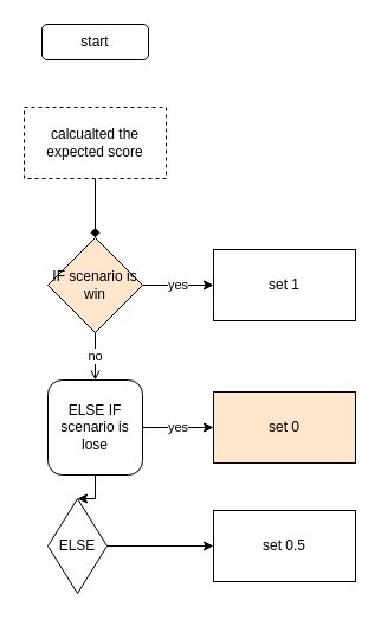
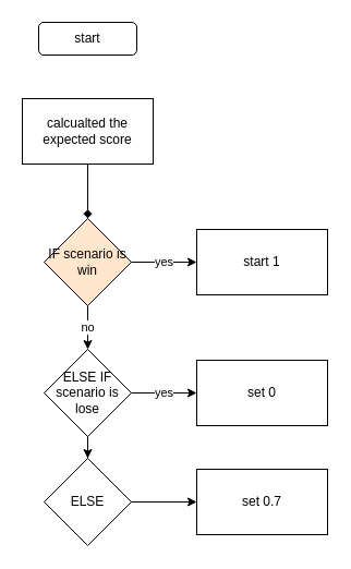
  <mxCell id="0" />
  <mxCell id="1" parent="0" />
  <mxCell id="2" value="start" style="rounded=1;whiteSpace=wrap;html=1;" vertex="1" parent="1"><mxGeometry x="35" y="20" width="90" height="30" as="geometry" /></mxCell>
  <mxCell id="3" value="" style="edgeStyle=orthogonalEdgeStyle;rounded=0;orthogonalLoop=1;jettySize=auto;html=1;endArrow=diamond;" edge="1" parent="1" source="4" target="7"><mxGeometry relative="1" as="geometry" /></mxCell>
- <mxCell id="4" value="calcualted the expected score" style="rounded=0;whiteSpace=wrap;html=1;dashed=1;" vertex="1" parent="1"><mxGeometry x="20" y="90" width="120" height="60" as="geometry" /></mxCell>
+ <mxCell id="4" value="calcualted the expected score" style="rounded=0;whiteSpace=wrap;html=1;" vertex="1" parent="1"><mxGeometry x="20" y="90" width="120" height="60" as="geometry" /></mxCell>
  <mxCell id="5" value="yes" style="edgeStyle=orthogonalEdgeStyle;rounded=0;orthogonalLoop=1;jettySize=auto;html=1;" edge="1" parent="1" source="7" target="8"><mxGeometry relative="1" as="geometry" /></mxCell>
- <mxCell id="6" value="no" style="edgeStyle=orthogonalEdgeStyle;rounded=0;orthogonalLoop=1;jettySize=auto;html=1;endArrow=open;" edge="1" parent="1" source="7" target="11"><mxGeometry relative="1" as="geometry" /></mxCell>
+ <mxCell id="6" value="no" style="edgeStyle=orthogonalEdgeStyle;rounded=0;orthogonalLoop=1;jettySize=auto;html=1;" edge="1" parent="1" source="7" target="11"><mxGeometry relative="1" as="geometry" /></mxCell>
  <mxCell id="7" value="IF scenario is win" style="rhombus;whiteSpace=wrap;html=1;rounded=0;fillColor=#ffe6cc;" vertex="1" parent="1"><mxGeometry x="40" y="200" width="80" height="80" as="geometry" /></mxCell>
- <mxCell id="8" value="set 1" style="whiteSpace=wrap;html=1;rounded=0;" vertex="1" parent="1"><mxGeometry x="180" y="210" width="120" height="60" as="geometry" /></mxCell>
+ <mxCell id="8" value="start 1" style="whiteSpace=wrap;html=1;rounded=0;" vertex="1" parent="1"><mxGeometry x="180" y="210" width="120" height="60" as="geometry" /></mxCell>
  <mxCell id="9" value="yes" style="edgeStyle=orthogonalEdgeStyle;rounded=0;orthogonalLoop=1;jettySize=auto;html=1;" edge="1" parent="1" source="11" target="12"><mxGeometry relative="1" as="geometry" /></mxCell>
  <mxCell id="10" value="" style="edgeStyle=orthogonalEdgeStyle;rounded=0;orthogonalLoop=1;jettySize=auto;html=1;" edge="1" parent="1" source="11" target="14"><mxGeometry relative="1" as="geometry" /></mxCell>
- <mxCell id="11" value="ELSE IF scenario is lose" style="whiteSpace=wrap;html=1;rounded=1;" vertex="1" parent="1"><mxGeometry x="40" y="320" width="80" height="80" as="geometry" /></mxCell>
- <mxCell id="12" value="set 0" style="whiteSpace=wrap;html=1;rounded=0;fillColor=#ffe6cc;" vertex="1" parent="1"><mxGeometry x="180" y="330" width="120" height="60" as="geometry" /></mxCell>
+ <mxCell id="11" value="ELSE IF scenario is lose" style="rhombus;whiteSpace=wrap;html=1;rounded=0;" vertex="1" parent="1"><mxGeometry x="40" y="320" width="80" height="80" as="geometry" /></mxCell>
+ <mxCell id="12" value="set 0" style="whiteSpace=wrap;html=1;rounded=0;" vertex="1" parent="1"><mxGeometry x="180" y="330" width="120" height="60" as="geometry" /></mxCell>
  <mxCell id="13" value="" style="edgeStyle=orthogonalEdgeStyle;rounded=0;orthogonalLoop=1;jettySize=auto;html=1;" edge="1" parent="1" source="14" target="15"><mxGeometry relative="1" as="geometry" /></mxCell>
- <mxCell id="14" value="ELSE" style="rhombus;whiteSpace=wrap;html=1;rounded=0;" vertex="1" parent="1"><mxGeometry x="40" y="420" width="50" height="80" as="geometry" /></mxCell>
- <mxCell id="15" value="set 0.5" style="whiteSpace=wrap;html=1;rounded=0;" vertex="1" parent="1"><mxGeometry x="180" y="430" width="120" height="60" as="geometry" /></mxCell>
+ <mxCell id="14" value="ELSE" style="rhombus;whiteSpace=wrap;html=1;rounded=0;" vertex="1" parent="1"><mxGeometry x="40" y="420" width="80" height="80" as="geometry" /></mxCell>
+ <mxCell id="15" value="set 0.7" style="whiteSpace=wrap;html=1;rounded=0;" vertex="1" parent="1"><mxGeometry x="180" y="430" width="120" height="60" as="geometry" /></mxCell>
